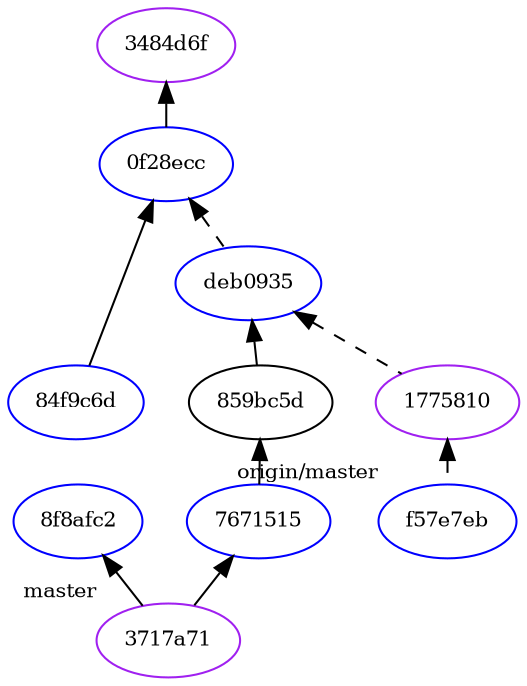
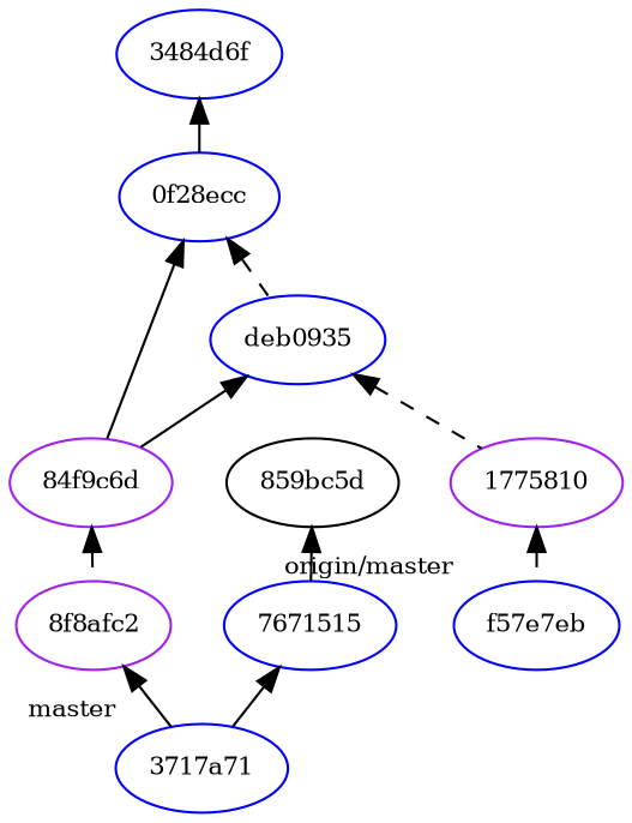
  digraph {
    nodesep=0.3
    rankdir=TB
    ranksep=0.3
    node [color=purple fontsize=10]
    edge [dir=back style=solid]
-   n1 [label="3484d6f"]
+   n1 [color=blue label="3484d6f"]
    n2 [color=blue label="0f28ecc"]
-   n3 [color=blue label="84f9c6d"]
+   n3 [label="84f9c6d"]
    n4 [color=blue label=deb0935]
-   n5 [color=blue label="8f8afc2"]
+   n5 [label="8f8afc2"]
    n6 [color=black label="859bc5d"]
    n7 [label=1775810]
-   n8 [label="3717a71" xlabel=master]
+   n8 [color=blue label="3717a71" xlabel=master]
    n9 [color=blue label=7671515]
    n10 [color=blue label=f57e7eb xlabel="origin/master"]
    n1 -> n2
    n2 -> n3
    n2 -> n4 [style=dashed]
-   n4 -> n6
+   n3 -> n5 [style=dashed]
+   n4 -> n3
    n4 -> n7 [style=dashed]
    n5 -> n8
    n6 -> n9
    n7 -> n10 [style=dashed]
    n9 -> n8
  }
